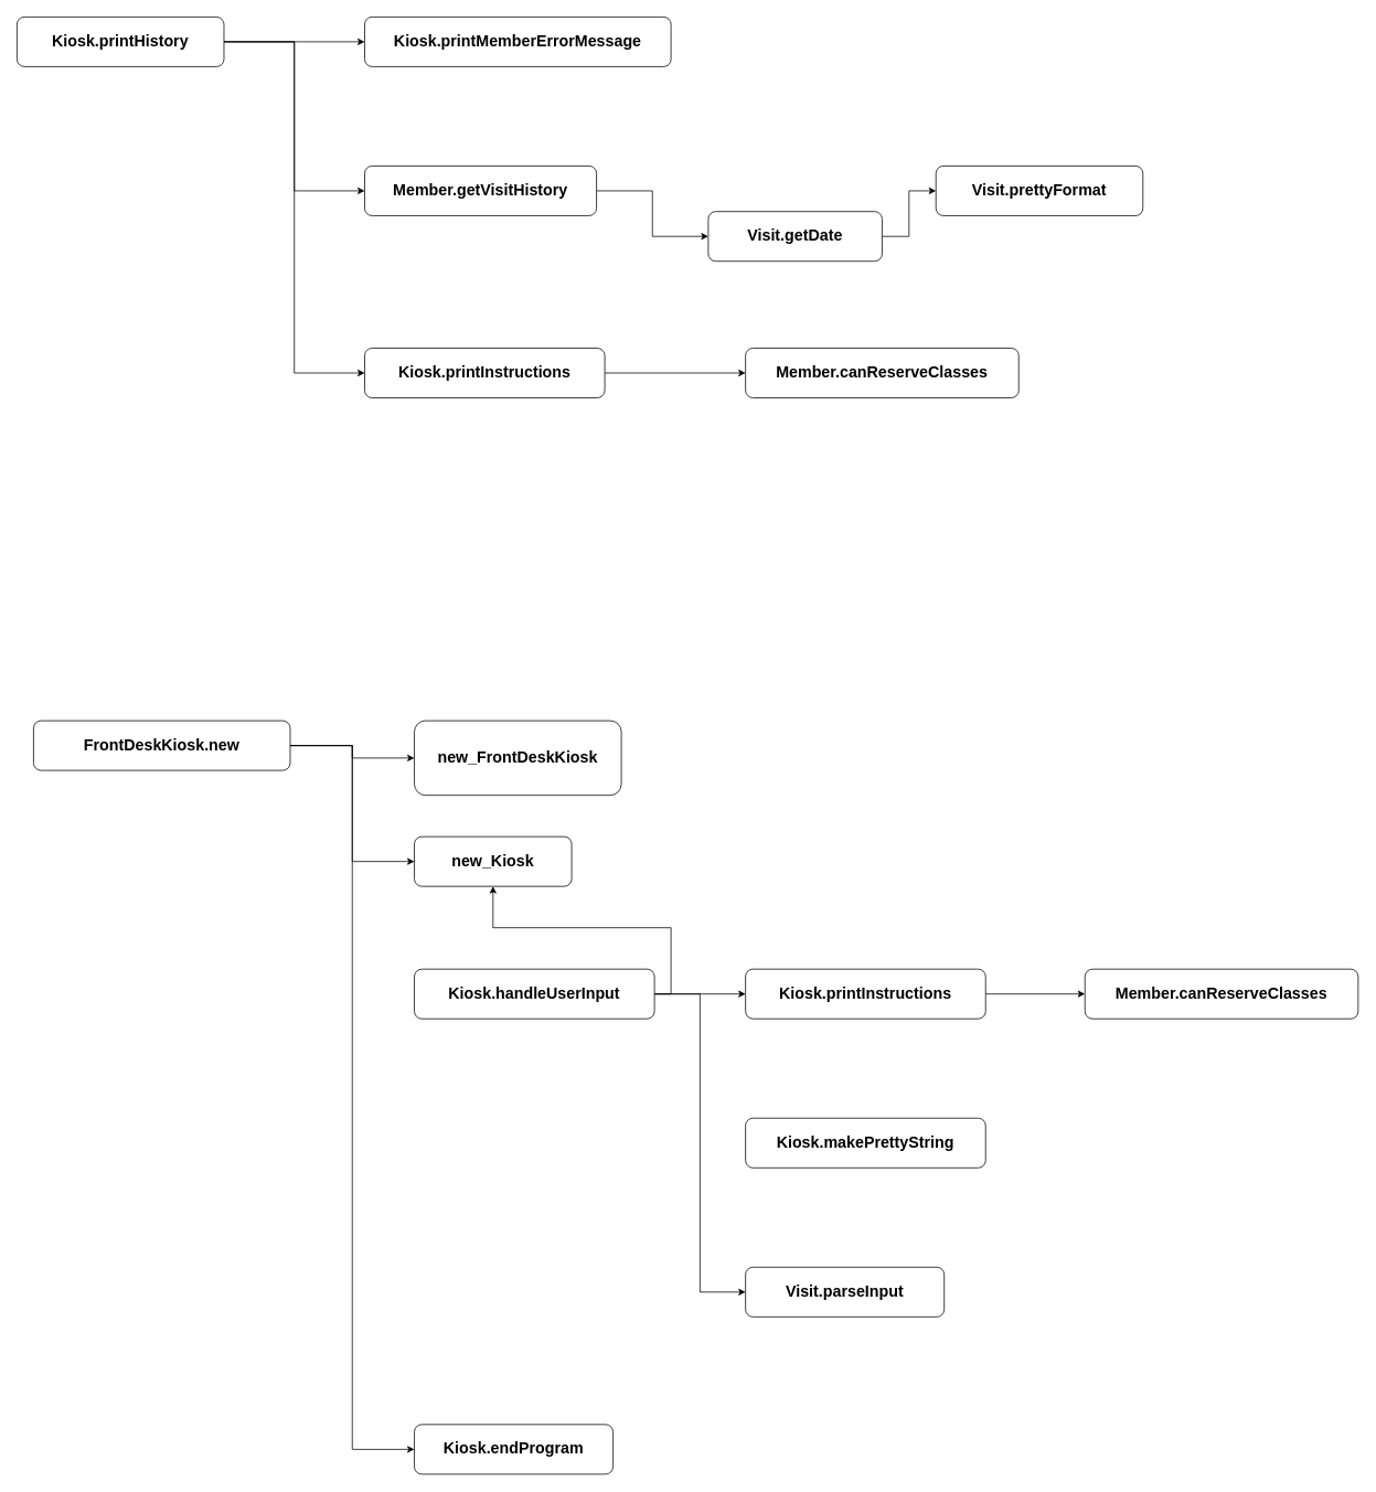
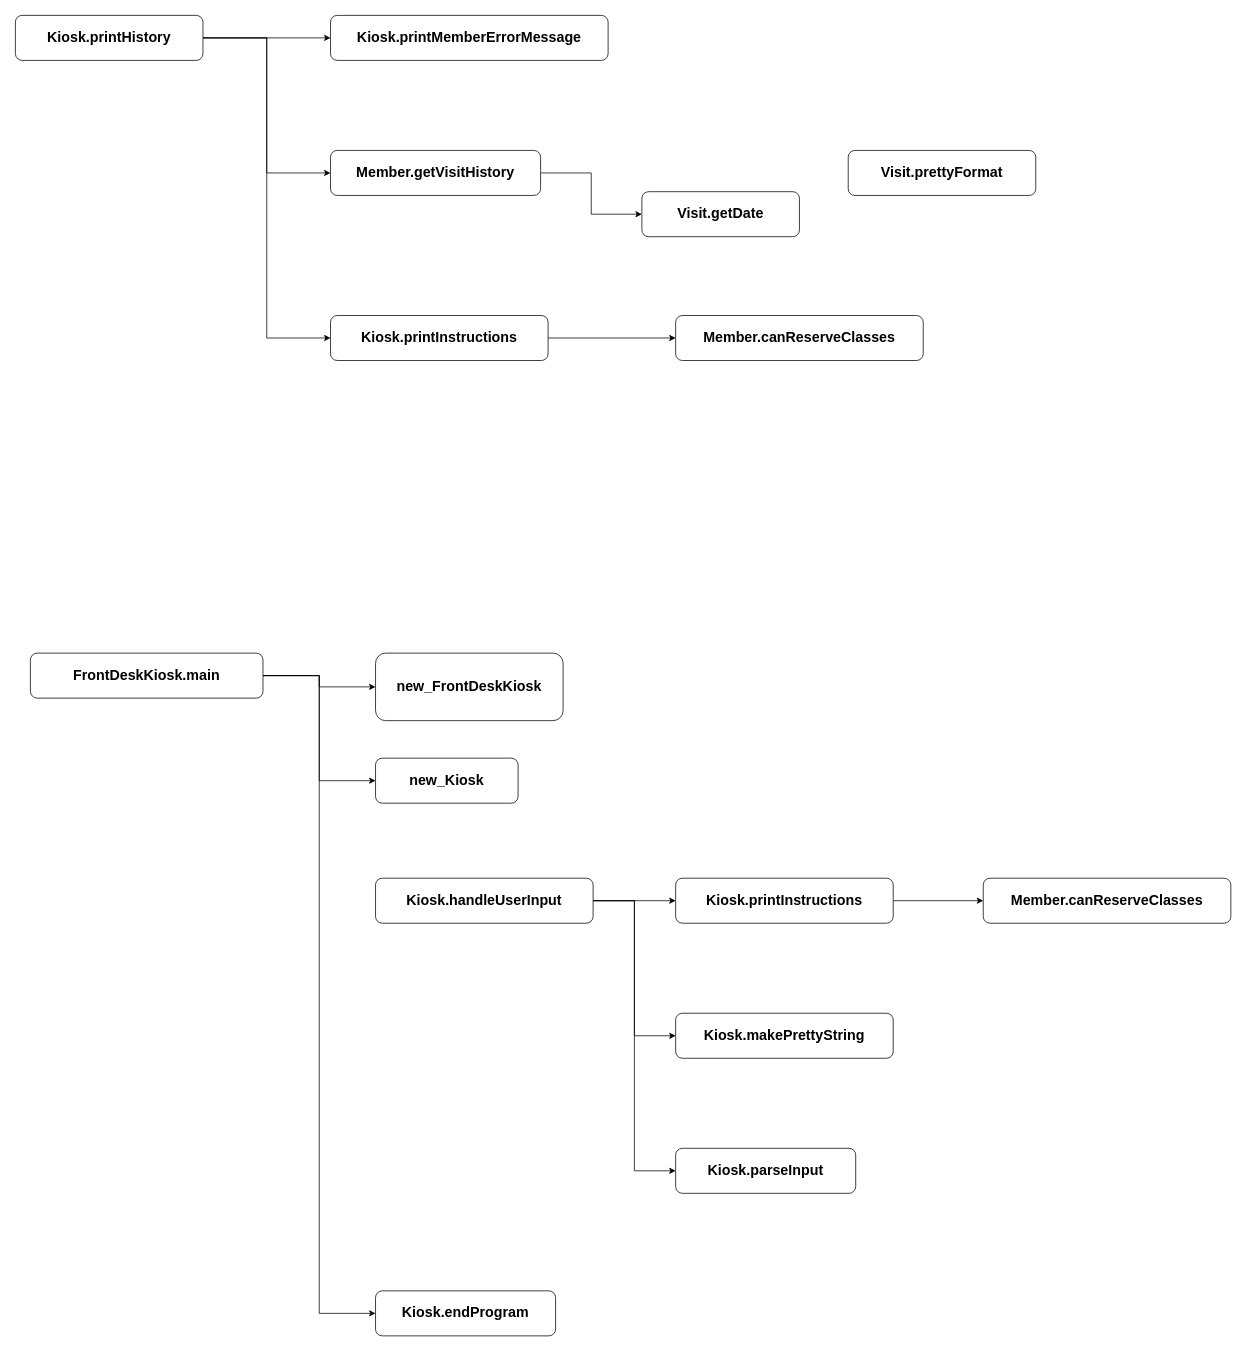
  <mxCell id="0" />
  <mxCell id="1" parent="0" />
  <mxCell id="2" style="edgeStyle=orthogonalEdgeStyle;rounded=0;orthogonalLoop=1;jettySize=auto;html=1;exitX=1;exitY=0.5;exitDx=0;exitDy=0;entryX=0;entryY=0.5;entryDx=0;entryDy=0;" edge="1" parent="1" source="5" target="6"><mxGeometry relative="1" as="geometry" /></mxCell>
  <mxCell id="3" style="edgeStyle=orthogonalEdgeStyle;rounded=0;orthogonalLoop=1;jettySize=auto;html=1;exitX=1;exitY=0.5;exitDx=0;exitDy=0;entryX=0;entryY=0.5;entryDx=0;entryDy=0;" edge="1" parent="1" source="5" target="8"><mxGeometry relative="1" as="geometry" /></mxCell>
  <mxCell id="4" style="edgeStyle=orthogonalEdgeStyle;rounded=0;orthogonalLoop=1;jettySize=auto;html=1;exitX=1;exitY=0.5;exitDx=0;exitDy=0;entryX=0;entryY=0.5;entryDx=0;entryDy=0;" edge="1" parent="1" source="5" target="10"><mxGeometry relative="1" as="geometry" /></mxCell>
  <mxCell id="5" value="&lt;font style=&quot;font-size: 19px;&quot;&gt;&lt;b&gt;Kiosk.printHistory&lt;/b&gt;&lt;/font&gt;" style="rounded=1;whiteSpace=wrap;html=1;" vertex="1" parent="1"><mxGeometry x="20" y="20" width="250" height="60" as="geometry" /></mxCell>
  <mxCell id="6" value="&lt;font style=&quot;font-size: 19px;&quot;&gt;&lt;b&gt;Kiosk.printMemberErrorMessage&lt;/b&gt;&lt;/font&gt;" style="rounded=1;whiteSpace=wrap;html=1;" vertex="1" parent="1"><mxGeometry x="440" y="20" width="370" height="60" as="geometry" /></mxCell>
  <mxCell id="7" style="edgeStyle=orthogonalEdgeStyle;rounded=0;orthogonalLoop=1;jettySize=auto;html=1;exitX=1;exitY=0.5;exitDx=0;exitDy=0;" edge="1" parent="1" source="8" target="12"><mxGeometry relative="1" as="geometry" /></mxCell>
  <mxCell id="8" value="&lt;span style=&quot;font-size: 19px;&quot;&gt;&lt;b&gt;Member.getVisitHistory&lt;/b&gt;&lt;/span&gt;" style="rounded=1;whiteSpace=wrap;html=1;" vertex="1" parent="1"><mxGeometry x="440" y="200" width="280" height="60" as="geometry" /></mxCell>
  <mxCell id="9" style="edgeStyle=orthogonalEdgeStyle;rounded=0;orthogonalLoop=1;jettySize=auto;html=1;exitX=1;exitY=0.5;exitDx=0;exitDy=0;" edge="1" parent="1" source="10" target="14"><mxGeometry relative="1" as="geometry" /></mxCell>
  <mxCell id="10" value="&lt;font style=&quot;font-size: 19px;&quot;&gt;&lt;b&gt;Kiosk.printInstructions&lt;/b&gt;&lt;/font&gt;" style="rounded=1;whiteSpace=wrap;html=1;" vertex="1" parent="1"><mxGeometry x="440" y="420" width="290" height="60" as="geometry" /></mxCell>
- <mxCell id="11" style="edgeStyle=orthogonalEdgeStyle;rounded=0;orthogonalLoop=1;jettySize=auto;html=1;exitX=1;exitY=0.5;exitDx=0;exitDy=0;entryX=0;entryY=0.5;entryDx=0;entryDy=0;" edge="1" parent="1" source="12" target="13"><mxGeometry relative="1" as="geometry" /></mxCell>
  <mxCell id="12" value="&lt;span style=&quot;font-size: 19px;&quot;&gt;&lt;b&gt;Visit.getDate&lt;/b&gt;&lt;/span&gt;" style="rounded=1;whiteSpace=wrap;html=1;" vertex="1" parent="1"><mxGeometry x="855" y="255" width="210" height="60" as="geometry" /></mxCell>
  <mxCell id="13" value="&lt;span style=&quot;font-size: 19px;&quot;&gt;&lt;b&gt;Visit.prettyFormat&lt;/b&gt;&lt;/span&gt;" style="rounded=1;whiteSpace=wrap;html=1;" vertex="1" parent="1"><mxGeometry x="1130" y="200" width="250" height="60" as="geometry" /></mxCell>
  <mxCell id="14" value="&lt;span style=&quot;font-size: 19px;&quot;&gt;&lt;b&gt;Member.canReserveClasses&lt;/b&gt;&lt;/span&gt;" style="rounded=1;whiteSpace=wrap;html=1;" vertex="1" parent="1"><mxGeometry x="900" y="420" width="330" height="60" as="geometry" /></mxCell>
  <mxCell id="15" style="edgeStyle=orthogonalEdgeStyle;rounded=0;orthogonalLoop=1;jettySize=auto;html=1;exitX=1;exitY=0.5;exitDx=0;exitDy=0;entryX=0;entryY=0.5;entryDx=0;entryDy=0;" edge="1" parent="1" source="18" target="19"><mxGeometry relative="1" as="geometry" /></mxCell>
  <mxCell id="16" style="edgeStyle=orthogonalEdgeStyle;rounded=0;orthogonalLoop=1;jettySize=auto;html=1;exitX=1;exitY=0.5;exitDx=0;exitDy=0;entryX=0;entryY=0.5;entryDx=0;entryDy=0;" edge="1" parent="1" source="18" target="20"><mxGeometry relative="1" as="geometry" /></mxCell>
  <mxCell id="17" style="edgeStyle=orthogonalEdgeStyle;rounded=0;orthogonalLoop=1;jettySize=auto;html=1;exitX=1;exitY=0.5;exitDx=0;exitDy=0;entryX=0;entryY=0.5;entryDx=0;entryDy=0;" edge="1" parent="1" source="18" target="30"><mxGeometry relative="1" as="geometry" /></mxCell>
- <mxCell id="18" value="&lt;span style=&quot;font-size: 19px;&quot;&gt;&lt;b&gt;FrontDeskKiosk.new&lt;/b&gt;&lt;/span&gt;" style="rounded=1;whiteSpace=wrap;html=1;" vertex="1" parent="1"><mxGeometry x="40" y="870" width="310" height="60" as="geometry" /></mxCell>
+ <mxCell id="18" value="&lt;span style=&quot;font-size: 19px;&quot;&gt;&lt;b&gt;FrontDeskKiosk.main&lt;/b&gt;&lt;/span&gt;" style="rounded=1;whiteSpace=wrap;html=1;" vertex="1" parent="1"><mxGeometry x="40" y="870" width="310" height="60" as="geometry" /></mxCell>
  <mxCell id="19" value="&lt;span style=&quot;font-size: 19px;&quot;&gt;&lt;b&gt;new_FrontDeskKiosk&lt;/b&gt;&lt;/span&gt;" style="rounded=1;whiteSpace=wrap;html=1;" vertex="1" parent="1"><mxGeometry x="500" y="870" width="250" height="90" as="geometry" /></mxCell>
  <mxCell id="20" value="&lt;span style=&quot;font-size: 19px;&quot;&gt;&lt;b&gt;new_Kiosk&lt;/b&gt;&lt;/span&gt;" style="rounded=1;whiteSpace=wrap;html=1;" vertex="1" parent="1"><mxGeometry x="500" y="1010" width="190" height="60" as="geometry" /></mxCell>
  <mxCell id="21" style="edgeStyle=orthogonalEdgeStyle;rounded=0;orthogonalLoop=1;jettySize=auto;html=1;exitX=1;exitY=0.5;exitDx=0;exitDy=0;entryX=0;entryY=0.5;entryDx=0;entryDy=0;" edge="1" parent="1" source="24" target="26"><mxGeometry relative="1" as="geometry" /></mxCell>
- <mxCell id="22" style="edgeStyle=orthogonalEdgeStyle;rounded=0;orthogonalLoop=1;jettySize=auto;html=1;exitX=1;exitY=0.5;exitDx=0;exitDy=0;" edge="1" parent="1" source="24" target="20"><mxGeometry relative="1" as="geometry" /></mxCell>
+ <mxCell id="22" style="edgeStyle=orthogonalEdgeStyle;rounded=0;orthogonalLoop=1;jettySize=auto;html=1;exitX=1;exitY=0.5;exitDx=0;exitDy=0;entryX=0;entryY=0.5;entryDx=0;entryDy=0;" edge="1" parent="1" source="24" target="28"><mxGeometry relative="1" as="geometry" /></mxCell>
  <mxCell id="23" style="edgeStyle=orthogonalEdgeStyle;rounded=0;orthogonalLoop=1;jettySize=auto;html=1;exitX=1;exitY=0.5;exitDx=0;exitDy=0;entryX=0;entryY=0.5;entryDx=0;entryDy=0;" edge="1" parent="1" source="24" target="29"><mxGeometry relative="1" as="geometry" /></mxCell>
  <mxCell id="24" value="&lt;font style=&quot;font-size: 19px;&quot;&gt;&lt;b&gt;Kiosk.handleUserInput&lt;/b&gt;&lt;/font&gt;" style="rounded=1;whiteSpace=wrap;html=1;" vertex="1" parent="1"><mxGeometry x="500" y="1170" width="290" height="60" as="geometry" /></mxCell>
  <mxCell id="25" style="edgeStyle=orthogonalEdgeStyle;rounded=0;orthogonalLoop=1;jettySize=auto;html=1;exitX=1;exitY=0.5;exitDx=0;exitDy=0;" edge="1" parent="1" source="26" target="27"><mxGeometry relative="1" as="geometry" /></mxCell>
  <mxCell id="26" value="&lt;font style=&quot;font-size: 19px;&quot;&gt;&lt;b&gt;Kiosk.printInstructions&lt;/b&gt;&lt;/font&gt;" style="rounded=1;whiteSpace=wrap;html=1;" vertex="1" parent="1"><mxGeometry x="900" y="1170" width="290" height="60" as="geometry" /></mxCell>
  <mxCell id="27" value="&lt;span style=&quot;font-size: 19px;&quot;&gt;&lt;b&gt;Member.canReserveClasses&lt;/b&gt;&lt;/span&gt;" style="rounded=1;whiteSpace=wrap;html=1;" vertex="1" parent="1"><mxGeometry x="1310" y="1170" width="330" height="60" as="geometry" /></mxCell>
  <mxCell id="28" value="&lt;font style=&quot;font-size: 19px;&quot;&gt;&lt;b&gt;Kiosk.makePrettyString&lt;/b&gt;&lt;/font&gt;" style="rounded=1;whiteSpace=wrap;html=1;" vertex="1" parent="1"><mxGeometry x="900" y="1350" width="290" height="60" as="geometry" /></mxCell>
- <mxCell id="29" value="&lt;font style=&quot;font-size: 19px;&quot;&gt;&lt;b&gt;Visit.parseInput&lt;/b&gt;&lt;/font&gt;" style="rounded=1;whiteSpace=wrap;html=1;" vertex="1" parent="1"><mxGeometry x="900" y="1530" width="240" height="60" as="geometry" /></mxCell>
+ <mxCell id="29" value="&lt;font style=&quot;font-size: 19px;&quot;&gt;&lt;b&gt;Kiosk.parseInput&lt;/b&gt;&lt;/font&gt;" style="rounded=1;whiteSpace=wrap;html=1;" vertex="1" parent="1"><mxGeometry x="900" y="1530" width="240" height="60" as="geometry" /></mxCell>
  <mxCell id="30" value="&lt;font style=&quot;font-size: 19px;&quot;&gt;&lt;b&gt;Kiosk.endProgram&lt;/b&gt;&lt;/font&gt;" style="rounded=1;whiteSpace=wrap;html=1;" vertex="1" parent="1"><mxGeometry x="500" y="1720" width="240" height="60" as="geometry" /></mxCell>
